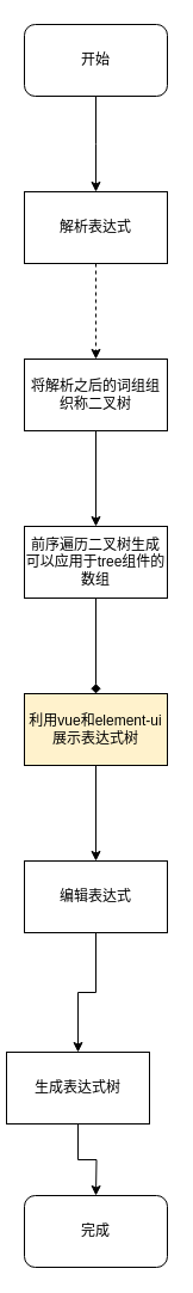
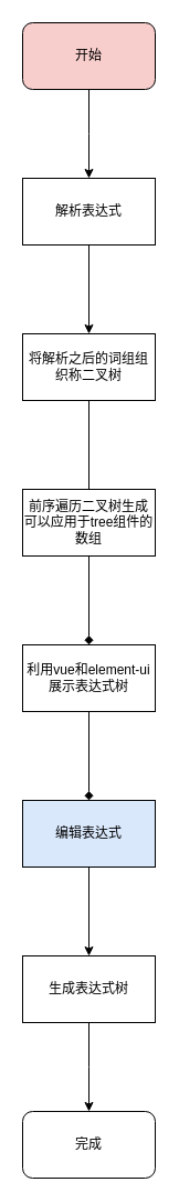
  <mxCell id="0" />
  <mxCell id="1" parent="0" />
  <mxCell id="2" value="" style="edgeStyle=orthogonalEdgeStyle;rounded=0;orthogonalLoop=1;jettySize=auto;html=1;" parent="1" source="3" edge="1"><mxGeometry relative="1" as="geometry"><mxPoint x="80" y="160" as="targetPoint" /></mxGeometry></mxCell>
- <mxCell id="3" value="开始" style="rounded=1;whiteSpace=wrap;html=1;" parent="1" vertex="1"><mxGeometry x="20" y="20" width="120" height="60" as="geometry" /></mxCell>
- <mxCell id="4" value="" style="edgeStyle=orthogonalEdgeStyle;rounded=0;orthogonalLoop=1;jettySize=auto;html=1;dashed=1;" parent="1" source="5" target="7" edge="1"><mxGeometry relative="1" as="geometry" /></mxCell>
+ <mxCell id="3" value="开始" style="rounded=1;whiteSpace=wrap;html=1;fillColor=#f8cecc;" parent="1" vertex="1"><mxGeometry x="20" y="20" width="120" height="60" as="geometry" /></mxCell>
+ <mxCell id="4" value="" style="edgeStyle=orthogonalEdgeStyle;rounded=0;orthogonalLoop=1;jettySize=auto;html=1;" parent="1" source="5" target="7" edge="1"><mxGeometry relative="1" as="geometry" /></mxCell>
  <mxCell id="5" value="解析表达式" style="rounded=0;whiteSpace=wrap;html=1;" parent="1" vertex="1"><mxGeometry x="20" y="160" width="120" height="60" as="geometry" /></mxCell>
- <mxCell id="6" value="" style="edgeStyle=orthogonalEdgeStyle;rounded=0;orthogonalLoop=1;jettySize=auto;html=1;" parent="1" source="7" target="9" edge="1"><mxGeometry relative="1" as="geometry" /></mxCell>
+ <mxCell id="6" value="" style="edgeStyle=orthogonalEdgeStyle;rounded=0;orthogonalLoop=1;jettySize=auto;html=1;endArrow=none;" parent="1" source="7" target="9" edge="1"><mxGeometry relative="1" as="geometry" /></mxCell>
  <mxCell id="7" value="将解析之后的词组组织称二叉树" style="rounded=0;whiteSpace=wrap;html=1;" parent="1" vertex="1"><mxGeometry x="20" y="300" width="120" height="60" as="geometry" /></mxCell>
  <mxCell id="8" value="" style="edgeStyle=orthogonalEdgeStyle;rounded=0;orthogonalLoop=1;jettySize=auto;html=1;endArrow=diamond;" parent="1" source="9" target="11" edge="1"><mxGeometry relative="1" as="geometry" /></mxCell>
  <mxCell id="9" value="前序遍历二叉树生成可以应用于tree组件的数组" style="rounded=0;whiteSpace=wrap;html=1;" parent="1" vertex="1"><mxGeometry x="20" y="440" width="120" height="60" as="geometry" /></mxCell>
- <mxCell id="10" value="" style="edgeStyle=orthogonalEdgeStyle;rounded=0;orthogonalLoop=1;jettySize=auto;html=1;" parent="1" source="11" target="13" edge="1"><mxGeometry relative="1" as="geometry" /></mxCell>
- <mxCell id="11" value="利用vue和element-ui展示表达式树" style="rounded=0;whiteSpace=wrap;html=1;fillColor=#fff2cc;" parent="1" vertex="1"><mxGeometry x="20" y="580" width="120" height="60" as="geometry" /></mxCell>
+ <mxCell id="10" value="" style="edgeStyle=orthogonalEdgeStyle;rounded=0;orthogonalLoop=1;jettySize=auto;html=1;endArrow=diamond;" parent="1" source="11" target="13" edge="1"><mxGeometry relative="1" as="geometry" /></mxCell>
+ <mxCell id="11" value="利用vue和element-ui展示表达式树" style="rounded=0;whiteSpace=wrap;html=1;" parent="1" vertex="1"><mxGeometry x="20" y="580" width="120" height="60" as="geometry" /></mxCell>
  <mxCell id="12" value="" style="edgeStyle=orthogonalEdgeStyle;rounded=0;orthogonalLoop=1;jettySize=auto;html=1;" parent="1" source="13" target="15" edge="1"><mxGeometry relative="1" as="geometry" /></mxCell>
- <mxCell id="13" value="编辑表达式" style="rounded=0;whiteSpace=wrap;html=1;" parent="1" vertex="1"><mxGeometry x="20" y="720" width="120" height="60" as="geometry" /></mxCell>
+ <mxCell id="13" value="编辑表达式" style="rounded=0;whiteSpace=wrap;html=1;fillColor=#dae8fc;" parent="1" vertex="1"><mxGeometry x="20" y="720" width="120" height="60" as="geometry" /></mxCell>
  <mxCell id="14" value="" style="edgeStyle=orthogonalEdgeStyle;rounded=0;orthogonalLoop=1;jettySize=auto;html=1;" parent="1" source="15" edge="1"><mxGeometry relative="1" as="geometry"><mxPoint x="80" y="1000" as="targetPoint" /></mxGeometry></mxCell>
- <mxCell id="15" value="生成表达式树" style="rounded=0;whiteSpace=wrap;html=1;" parent="1" vertex="1"><mxGeometry x="5" y="880" width="120" height="60" as="geometry" /></mxCell>
+ <mxCell id="15" value="生成表达式树" style="rounded=0;whiteSpace=wrap;html=1;" parent="1" vertex="1"><mxGeometry x="20" y="860" width="120" height="60" as="geometry" /></mxCell>
  <mxCell id="16" value="完成" style="rounded=1;whiteSpace=wrap;html=1;" parent="1" vertex="1"><mxGeometry x="20" y="1000" width="120" height="60" as="geometry" /></mxCell>
